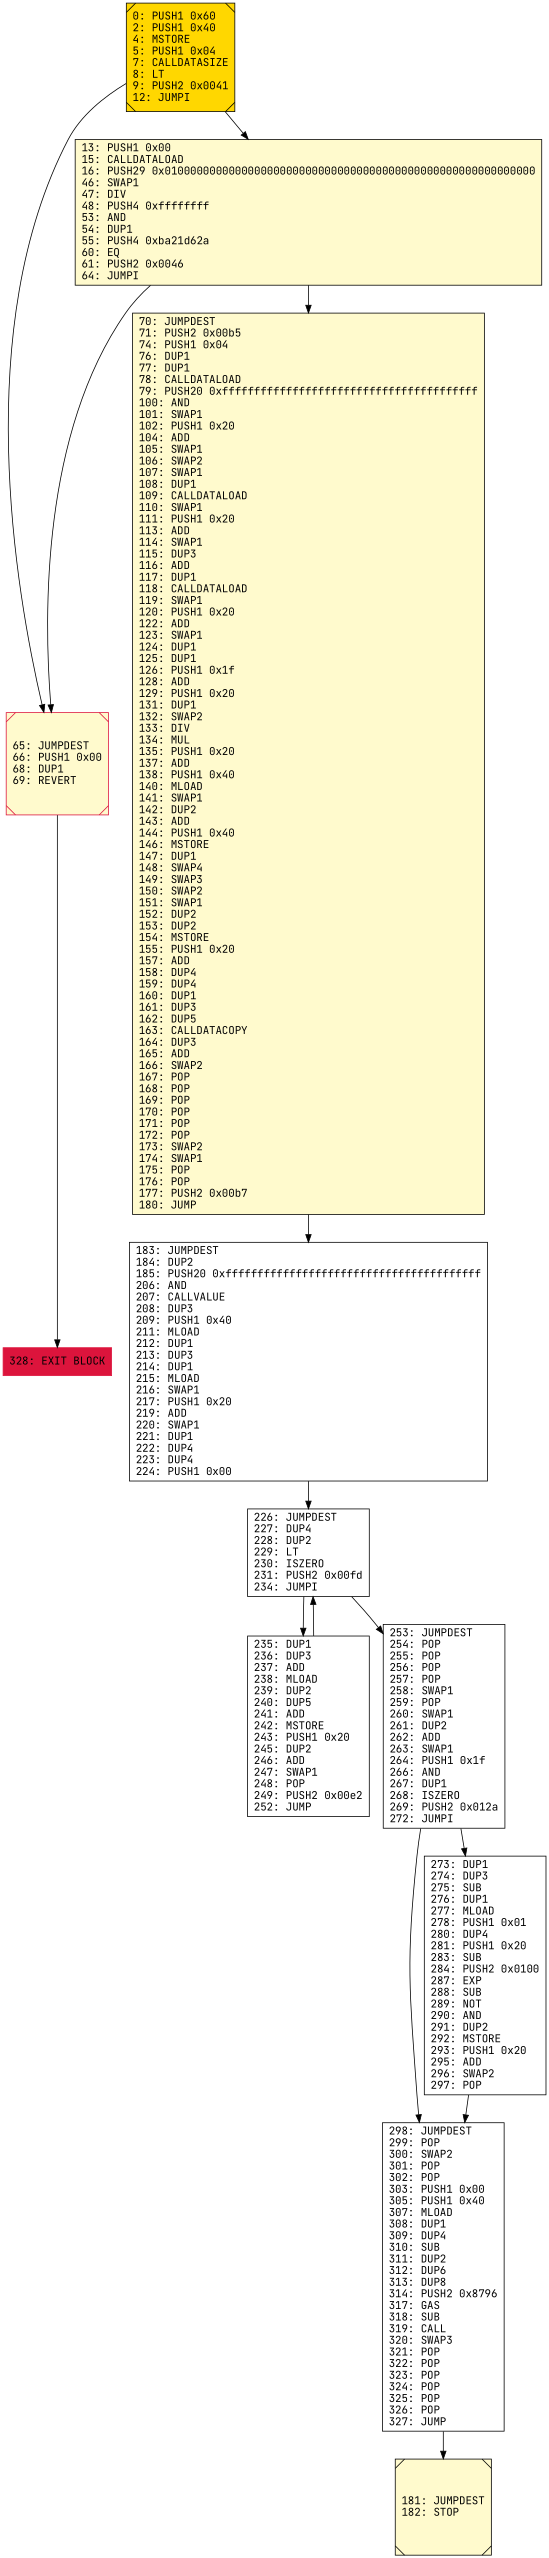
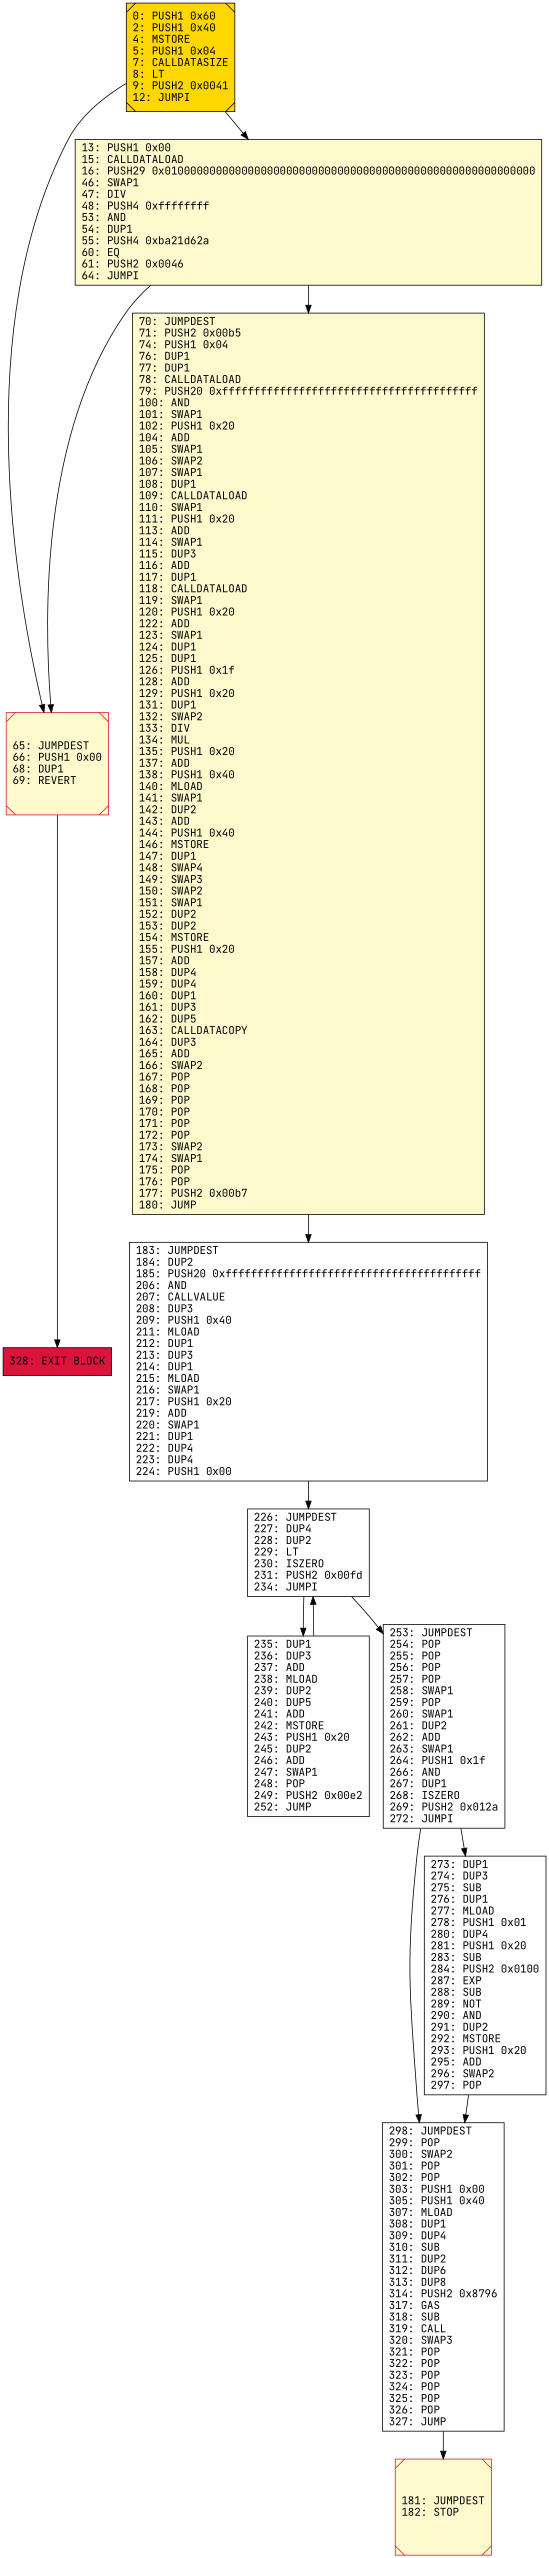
  digraph {
    fontname="JetBrains Mono"
    rankdir=UD
    node [color=black fillcolor=white fontcolor=black fontname="JetBrains Mono" shape=box style=filled]
    edge [fontname="JetBrains Mono"]
    n1 [fillcolor=lemonchiffon label="13: PUSH1 0x00\l15: CALLDATALOAD\l16: PUSH29 0x0100000000000000000000000000000000000000000000000000000000\l46: SWAP1\l47: DIV\l48: PUSH4 0xffffffff\l53: AND\l54: DUP1\l55: PUSH4 0xba21d62a\l60: EQ\l61: PUSH2 0x0046\l64: JUMPI\l"]
    n2 [color=crimson fillcolor=lemonchiffon label="65: JUMPDEST\l66: PUSH1 0x00\l68: DUP1\l69: REVERT\l" shape=Msquare]
    n3 [fillcolor=lemonchiffon label="70: JUMPDEST\l71: PUSH2 0x00b5\l74: PUSH1 0x04\l76: DUP1\l77: DUP1\l78: CALLDATALOAD\l79: PUSH20 0xffffffffffffffffffffffffffffffffffffffff\l100: AND\l101: SWAP1\l102: PUSH1 0x20\l104: ADD\l105: SWAP1\l106: SWAP2\l107: SWAP1\l108: DUP1\l109: CALLDATALOAD\l110: SWAP1\l111: PUSH1 0x20\l113: ADD\l114: SWAP1\l115: DUP3\l116: ADD\l117: DUP1\l118: CALLDATALOAD\l119: SWAP1\l120: PUSH1 0x20\l122: ADD\l123: SWAP1\l124: DUP1\l125: DUP1\l126: PUSH1 0x1f\l128: ADD\l129: PUSH1 0x20\l131: DUP1\l132: SWAP2\l133: DIV\l134: MUL\l135: PUSH1 0x20\l137: ADD\l138: PUSH1 0x40\l140: MLOAD\l141: SWAP1\l142: DUP2\l143: ADD\l144: PUSH1 0x40\l146: MSTORE\l147: DUP1\l148: SWAP4\l149: SWAP3\l150: SWAP2\l151: SWAP1\l152: DUP2\l153: DUP2\l154: MSTORE\l155: PUSH1 0x20\l157: ADD\l158: DUP4\l159: DUP4\l160: DUP1\l161: DUP3\l162: DUP5\l163: CALLDATACOPY\l164: DUP3\l165: ADD\l166: SWAP2\l167: POP\l168: POP\l169: POP\l170: POP\l171: POP\l172: POP\l173: SWAP2\l174: SWAP1\l175: POP\l176: POP\l177: PUSH2 0x00b7\l180: JUMP\l"]
-   n4 [color=crimson fillcolor=crimson label="328: EXIT BLOCK\l"]
+   n4 [fillcolor=crimson label="328: EXIT BLOCK\l"]
    n5 [label="183: JUMPDEST\l184: DUP2\l185: PUSH20 0xffffffffffffffffffffffffffffffffffffffff\l206: AND\l207: CALLVALUE\l208: DUP3\l209: PUSH1 0x40\l211: MLOAD\l212: DUP1\l213: DUP3\l214: DUP1\l215: MLOAD\l216: SWAP1\l217: PUSH1 0x20\l219: ADD\l220: SWAP1\l221: DUP1\l222: DUP4\l223: DUP4\l224: PUSH1 0x00\l"]
-   n6 [fillcolor=lemonchiffon label="181: JUMPDEST\l182: STOP\l" shape=Msquare]
+   n6 [color=crimson fillcolor=lemonchiffon label="181: JUMPDEST\l182: STOP\l" shape=Msquare]
    n7 [label="226: JUMPDEST\l227: DUP4\l228: DUP2\l229: LT\l230: ISZERO\l231: PUSH2 0x00fd\l234: JUMPI\l"]
    n8 [label="235: DUP1\l236: DUP3\l237: ADD\l238: MLOAD\l239: DUP2\l240: DUP5\l241: ADD\l242: MSTORE\l243: PUSH1 0x20\l245: DUP2\l246: ADD\l247: SWAP1\l248: POP\l249: PUSH2 0x00e2\l252: JUMP\l"]
    n9 [label="253: JUMPDEST\l254: POP\l255: POP\l256: POP\l257: POP\l258: SWAP1\l259: POP\l260: SWAP1\l261: DUP2\l262: ADD\l263: SWAP1\l264: PUSH1 0x1f\l266: AND\l267: DUP1\l268: ISZERO\l269: PUSH2 0x012a\l272: JUMPI\l"]
    n10 [fillcolor=gold label="0: PUSH1 0x60\l2: PUSH1 0x40\l4: MSTORE\l5: PUSH1 0x04\l7: CALLDATASIZE\l8: LT\l9: PUSH2 0x0041\l12: JUMPI\l" shape=Msquare]
    n11 [label="298: JUMPDEST\l299: POP\l300: SWAP2\l301: POP\l302: POP\l303: PUSH1 0x00\l305: PUSH1 0x40\l307: MLOAD\l308: DUP1\l309: DUP4\l310: SUB\l311: DUP2\l312: DUP6\l313: DUP8\l314: PUSH2 0x8796\l317: GAS\l318: SUB\l319: CALL\l320: SWAP3\l321: POP\l322: POP\l323: POP\l324: POP\l325: POP\l326: POP\l327: JUMP\l"]
    n12 [label="273: DUP1\l274: DUP3\l275: SUB\l276: DUP1\l277: MLOAD\l278: PUSH1 0x01\l280: DUP4\l281: PUSH1 0x20\l283: SUB\l284: PUSH2 0x0100\l287: EXP\l288: SUB\l289: NOT\l290: AND\l291: DUP2\l292: MSTORE\l293: PUSH1 0x20\l295: ADD\l296: SWAP2\l297: POP\l"]
    n1 -> n2
    n1 -> n3
    n2 -> n4
    n3 -> n5
    n5 -> n7
    n7 -> n8
    n7 -> n9
    n8 -> n7
    n9 -> n11
    n9 -> n12
    n10 -> n1
    n10 -> n2
    n11 -> n6
    n12 -> n11
  }
